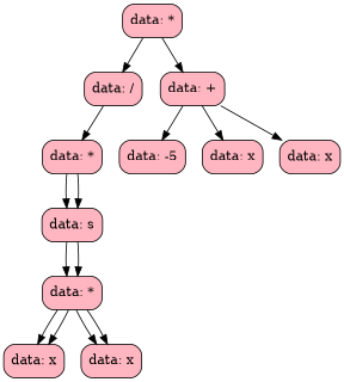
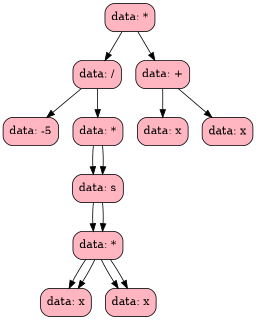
  digraph {
    node [fillcolor=lightpink shape=Mrecord style=filled]
    n1 [label="data: * "]
    n2 [label="data: / "]
    n3 [label="data: + "]
    n4 [label="data: -5"]
    n5 [label="data: * "]
    n6 [label="data: x "]
    n7 [label="data: x "]
    n8 [label="data: s "]
    n9 [label="data: * "]
    n10 [label="data: x "]
    n11 [label="data: x "]
    n1 -> n2
    n1 -> n3
-   n3 -> n4
+   n2 -> n4
    n2 -> n5
    n3 -> n6
    n3 -> n7
    n5 -> n8
    n5 -> n8
    n8 -> n9
    n8 -> n9
    n9 -> n10
    n9 -> n10
    n9 -> n11
    n9 -> n11
  }
